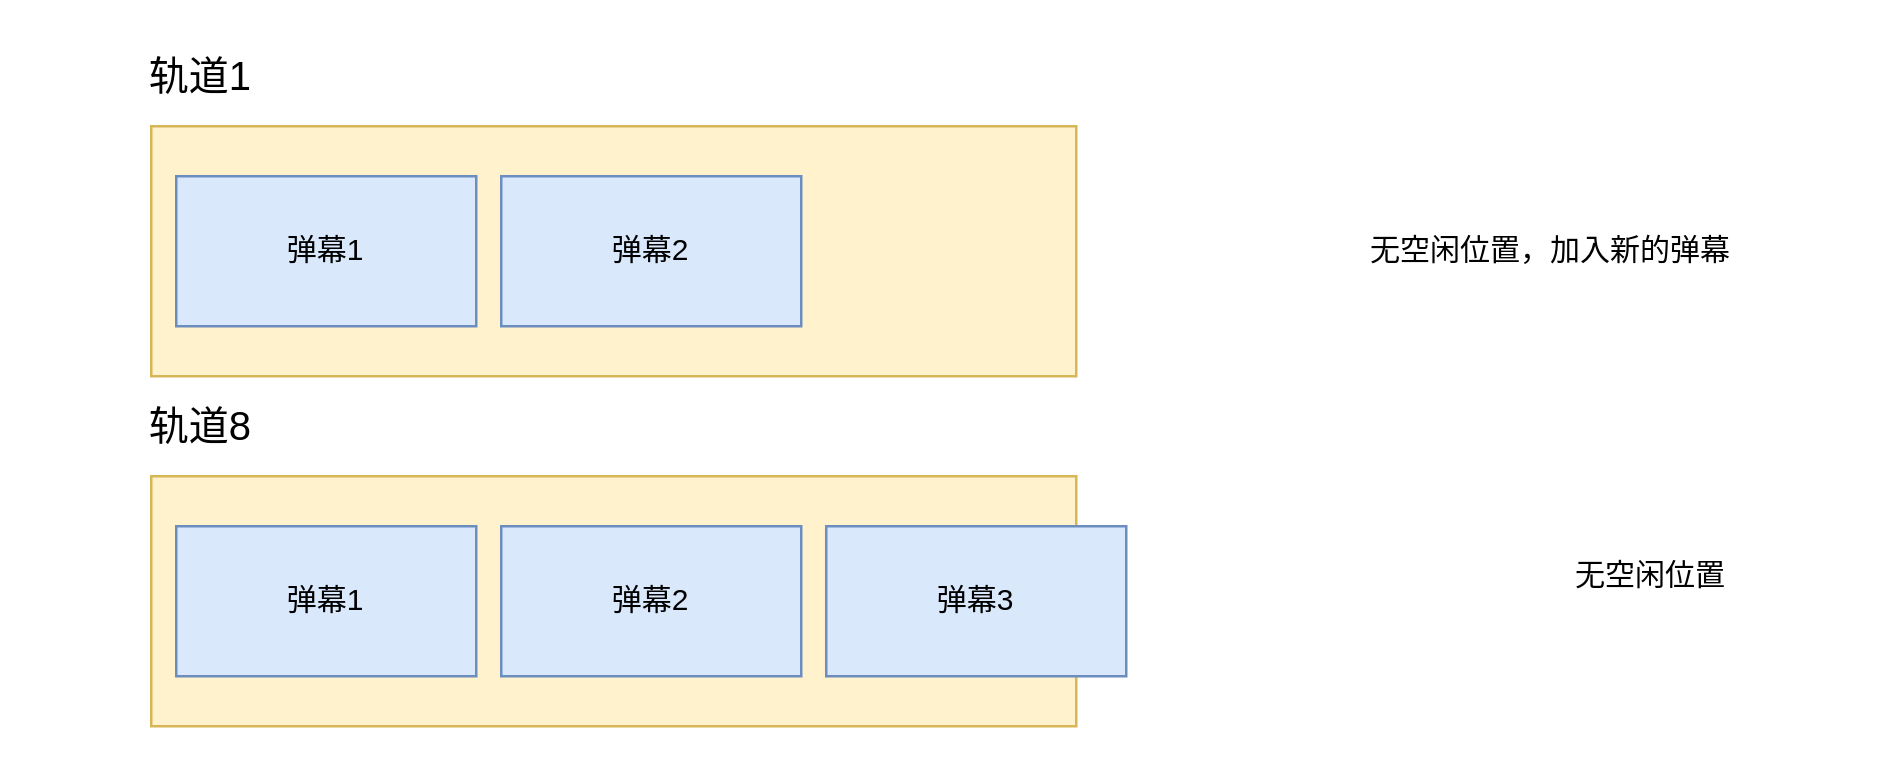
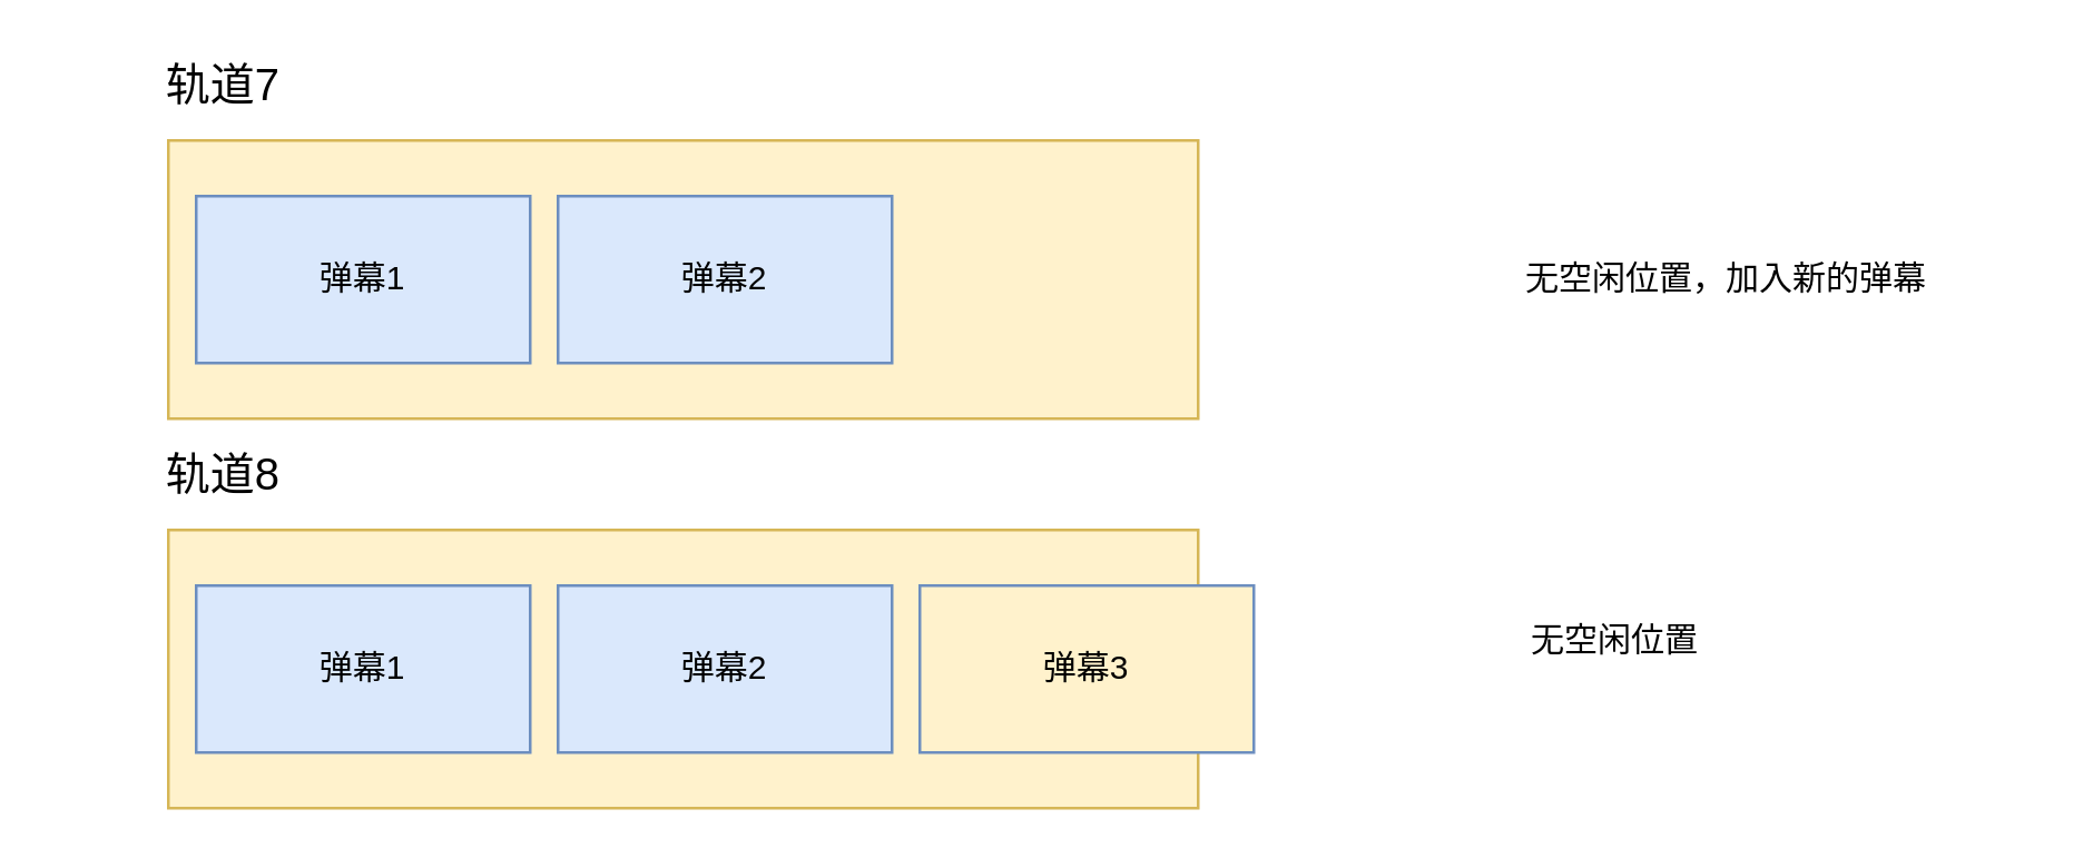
  <mxCell id="0" />
  <mxCell id="1" parent="0" />
  <mxCell id="2" value="" style="rounded=0;whiteSpace=wrap;html=1;fillColor=#fff2cc;strokeColor=#d6b656;" vertex="1" parent="1"><mxGeometry x="60" y="50" width="370" height="100" as="geometry" /></mxCell>
  <mxCell id="3" value="弹幕1" style="rounded=0;whiteSpace=wrap;html=1;fillColor=#dae8fc;strokeColor=#6c8ebf;" vertex="1" parent="1"><mxGeometry x="70" y="70" width="120" height="60" as="geometry" /></mxCell>
  <mxCell id="4" value="弹幕2" style="rounded=0;whiteSpace=wrap;html=1;fillColor=#dae8fc;strokeColor=#6c8ebf;" vertex="1" parent="1"><mxGeometry x="200" y="70" width="120" height="60" as="geometry" /></mxCell>
  <mxCell id="5" value="" style="rounded=0;whiteSpace=wrap;html=1;fillColor=#fff2cc;strokeColor=#d6b656;" vertex="1" parent="1"><mxGeometry x="60" y="190" width="370" height="100" as="geometry" /></mxCell>
  <mxCell id="6" value="弹幕1" style="rounded=0;whiteSpace=wrap;html=1;fillColor=#dae8fc;strokeColor=#6c8ebf;" vertex="1" parent="1"><mxGeometry x="70" y="210" width="120" height="60" as="geometry" /></mxCell>
  <mxCell id="7" value="弹幕2" style="rounded=0;whiteSpace=wrap;html=1;fillColor=#dae8fc;strokeColor=#6c8ebf;" vertex="1" parent="1"><mxGeometry x="200" y="210" width="120" height="60" as="geometry" /></mxCell>
- <mxCell id="8" value="弹幕3" style="rounded=0;whiteSpace=wrap;html=1;fillColor=#dae8fc;strokeColor=#6c8ebf;" vertex="1" parent="1"><mxGeometry x="330" y="210" width="120" height="60" as="geometry" /></mxCell>
+ <mxCell id="8" value="弹幕3" style="rounded=0;whiteSpace=wrap;html=1;fillColor=#fff2cc;strokeColor=#6c8ebf;" vertex="1" parent="1"><mxGeometry x="330" y="210" width="120" height="60" as="geometry" /></mxCell>
  <mxCell id="9" value="无空闲位置，加入新的弹幕" style="text;html=1;strokeColor=none;fillColor=none;align=center;verticalAlign=middle;whiteSpace=wrap;rounded=0;" vertex="1" parent="1"><mxGeometry x="510" y="90" width="220" height="20" as="geometry" /></mxCell>
- <mxCell id="10" value="无空闲位置" style="text;html=1;strokeColor=none;fillColor=none;align=center;verticalAlign=middle;whiteSpace=wrap;rounded=0;" vertex="1" parent="1"><mxGeometry x="590" y="220" width="140" height="20" as="geometry" /></mxCell>
- <mxCell id="11" value="&lt;font style=&quot;font-size: 16px&quot;&gt;轨道1&lt;/font&gt;" style="text;html=1;strokeColor=none;fillColor=none;align=center;verticalAlign=middle;whiteSpace=wrap;rounded=0;" vertex="1" parent="1"><mxGeometry x="20" y="20" width="120" height="20" as="geometry" /></mxCell>
+ <mxCell id="10" value="无空闲位置" style="text;html=1;strokeColor=none;fillColor=none;align=center;verticalAlign=middle;whiteSpace=wrap;rounded=0;" vertex="1" parent="1"><mxGeometry x="510" y="220" width="140" height="20" as="geometry" /></mxCell>
+ <mxCell id="11" value="&lt;font style=&quot;font-size: 16px&quot;&gt;轨道7&lt;/font&gt;" style="text;html=1;strokeColor=none;fillColor=none;align=center;verticalAlign=middle;whiteSpace=wrap;rounded=0;" vertex="1" parent="1"><mxGeometry x="20" y="20" width="120" height="20" as="geometry" /></mxCell>
  <mxCell id="12" value="&lt;span style=&quot;font-size: 16px&quot;&gt;轨道8&lt;/span&gt;" style="text;html=1;strokeColor=none;fillColor=none;align=center;verticalAlign=middle;whiteSpace=wrap;rounded=0;" vertex="1" parent="1"><mxGeometry x="20" y="160" width="120" height="20" as="geometry" /></mxCell>
